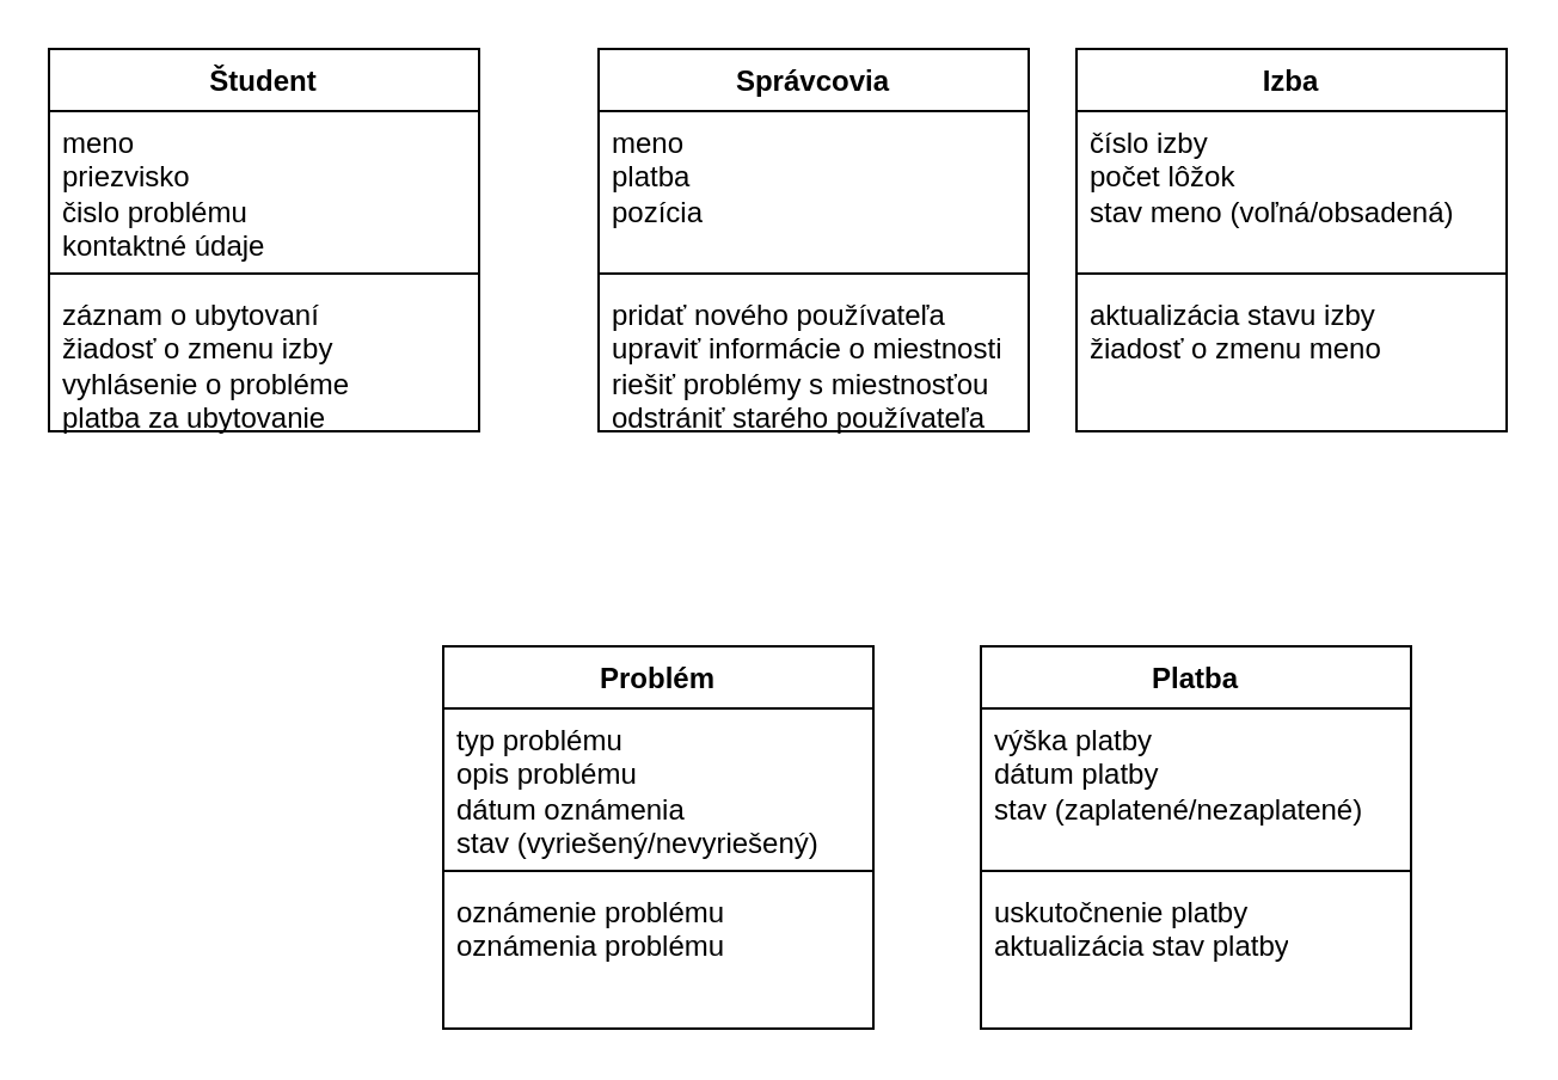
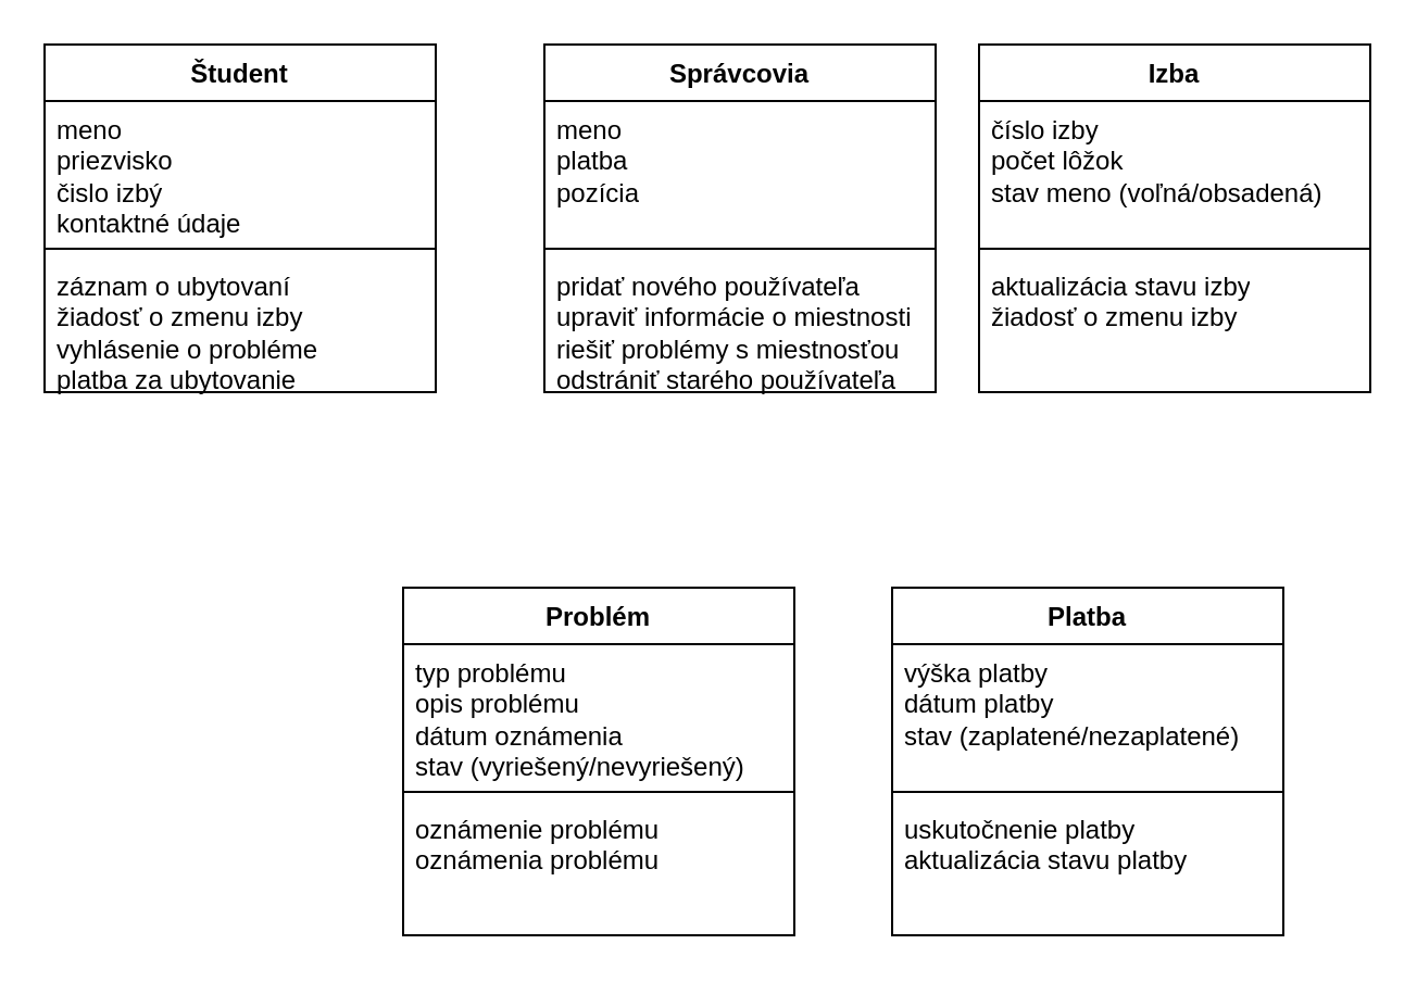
  <mxCell id="0" />
  <mxCell id="1" parent="0" />
  <mxCell id="2" value="Správcovia" style="swimlane;fontStyle=1;align=center;verticalAlign=top;childLayout=stackLayout;horizontal=1;startSize=26;horizontalStack=0;resizeParent=1;resizeParentMax=0;resizeLast=0;collapsible=1;marginBottom=0;whiteSpace=wrap;html=1;" vertex="1" parent="1"><mxGeometry x="250" y="20" width="180" height="160" as="geometry" /></mxCell>
  <mxCell id="3" value="meno&lt;br&gt;platba&lt;br&gt;pozícia" style="text;strokeColor=none;fillColor=none;align=left;verticalAlign=top;spacingLeft=4;spacingRight=4;overflow=hidden;rotatable=0;points=[[0,0.5],[1,0.5]];portConstraint=eastwest;whiteSpace=wrap;html=1;" vertex="1" parent="2"><mxGeometry y="26" width="180" height="64" as="geometry" /></mxCell>
  <mxCell id="4" value="" style="line;strokeWidth=1;fillColor=none;align=left;verticalAlign=middle;spacingTop=-1;spacingLeft=3;spacingRight=3;rotatable=0;labelPosition=right;points=[];portConstraint=eastwest;strokeColor=inherit;" vertex="1" parent="2"><mxGeometry y="90" width="180" height="8" as="geometry" /></mxCell>
  <mxCell id="5" value="pridať nového používateľa&lt;br&gt;upraviť informácie o miestnosti&lt;br&gt;riešiť problémy s miestnosťou&lt;br&gt;odstrániť starého používateľa&lt;div&gt;&lt;br/&gt;&lt;/div&gt;" style="text;strokeColor=none;fillColor=none;align=left;verticalAlign=top;spacingLeft=4;spacingRight=4;overflow=hidden;rotatable=0;points=[[0,0.5],[1,0.5]];portConstraint=eastwest;whiteSpace=wrap;html=1;" vertex="1" parent="2"><mxGeometry y="98" width="180" height="62" as="geometry" /></mxCell>
  <mxCell id="6" value="Študent" style="swimlane;fontStyle=1;align=center;verticalAlign=top;childLayout=stackLayout;horizontal=1;startSize=26;horizontalStack=0;resizeParent=1;resizeParentMax=0;resizeLast=0;collapsible=1;marginBottom=0;whiteSpace=wrap;html=1;" vertex="1" parent="1"><mxGeometry x="20" y="20" width="180" height="160" as="geometry" /></mxCell>
- <mxCell id="7" value="&lt;div&gt;meno&lt;/div&gt;&lt;div&gt;priezvisko&lt;/div&gt;&lt;div&gt;čislo problému&lt;/div&gt;&lt;div&gt;kontaktné údaje&lt;br&gt;&lt;/div&gt;" style="text;strokeColor=none;fillColor=none;align=left;verticalAlign=top;spacingLeft=4;spacingRight=4;overflow=hidden;rotatable=0;points=[[0,0.5],[1,0.5]];portConstraint=eastwest;whiteSpace=wrap;html=1;" vertex="1" parent="6"><mxGeometry y="26" width="180" height="64" as="geometry" /></mxCell>
+ <mxCell id="7" value="&lt;div&gt;meno&lt;/div&gt;&lt;div&gt;priezvisko&lt;/div&gt;&lt;div&gt;čislo izbý&lt;/div&gt;&lt;div&gt;kontaktné údaje&lt;br&gt;&lt;/div&gt;" style="text;strokeColor=none;fillColor=none;align=left;verticalAlign=top;spacingLeft=4;spacingRight=4;overflow=hidden;rotatable=0;points=[[0,0.5],[1,0.5]];portConstraint=eastwest;whiteSpace=wrap;html=1;" vertex="1" parent="6"><mxGeometry y="26" width="180" height="64" as="geometry" /></mxCell>
  <mxCell id="8" value="" style="line;strokeWidth=1;fillColor=none;align=left;verticalAlign=middle;spacingTop=-1;spacingLeft=3;spacingRight=3;rotatable=0;labelPosition=right;points=[];portConstraint=eastwest;strokeColor=inherit;" vertex="1" parent="6"><mxGeometry y="90" width="180" height="8" as="geometry" /></mxCell>
  <mxCell id="9" value="záznam o ubytovaní&lt;br&gt;žiadosť o zmenu izby&lt;br&gt;vyhlásenie o probléme&lt;br&gt;platba za ubytovanie" style="text;strokeColor=none;fillColor=none;align=left;verticalAlign=top;spacingLeft=4;spacingRight=4;overflow=hidden;rotatable=0;points=[[0,0.5],[1,0.5]];portConstraint=eastwest;whiteSpace=wrap;html=1;" vertex="1" parent="6"><mxGeometry y="98" width="180" height="62" as="geometry" /></mxCell>
  <mxCell id="10" value="Izba" style="swimlane;fontStyle=1;align=center;verticalAlign=top;childLayout=stackLayout;horizontal=1;startSize=26;horizontalStack=0;resizeParent=1;resizeParentMax=0;resizeLast=0;collapsible=1;marginBottom=0;whiteSpace=wrap;html=1;" vertex="1" parent="1"><mxGeometry x="450" y="20" width="180" height="160" as="geometry" /></mxCell>
  <mxCell id="11" value="&lt;div&gt;číslo izby&lt;/div&gt;&lt;div&gt;počet lôžok&lt;br&gt;stav meno (voľná/obsadená)&lt;br&gt;&lt;/div&gt;&lt;div&gt;&lt;br&gt;&lt;/div&gt;&lt;div&gt;&lt;br&gt;&lt;/div&gt;" style="text;strokeColor=none;fillColor=none;align=left;verticalAlign=top;spacingLeft=4;spacingRight=4;overflow=hidden;rotatable=0;points=[[0,0.5],[1,0.5]];portConstraint=eastwest;whiteSpace=wrap;html=1;" vertex="1" parent="10"><mxGeometry y="26" width="180" height="64" as="geometry" /></mxCell>
  <mxCell id="12" value="" style="line;strokeWidth=1;fillColor=none;align=left;verticalAlign=middle;spacingTop=-1;spacingLeft=3;spacingRight=3;rotatable=0;labelPosition=right;points=[];portConstraint=eastwest;strokeColor=inherit;" vertex="1" parent="10"><mxGeometry y="90" width="180" height="8" as="geometry" /></mxCell>
- <mxCell id="13" value="aktualizácia stavu izby&lt;br&gt;žiadosť o zmenu meno" style="text;strokeColor=none;fillColor=none;align=left;verticalAlign=top;spacingLeft=4;spacingRight=4;overflow=hidden;rotatable=0;points=[[0,0.5],[1,0.5]];portConstraint=eastwest;whiteSpace=wrap;html=1;" vertex="1" parent="10"><mxGeometry y="98" width="180" height="62" as="geometry" /></mxCell>
+ <mxCell id="13" value="aktualizácia stavu izby&lt;br&gt;žiadosť o zmenu izby" style="text;strokeColor=none;fillColor=none;align=left;verticalAlign=top;spacingLeft=4;spacingRight=4;overflow=hidden;rotatable=0;points=[[0,0.5],[1,0.5]];portConstraint=eastwest;whiteSpace=wrap;html=1;" vertex="1" parent="10"><mxGeometry y="98" width="180" height="62" as="geometry" /></mxCell>
  <mxCell id="14" value="Problém" style="swimlane;fontStyle=1;align=center;verticalAlign=top;childLayout=stackLayout;horizontal=1;startSize=26;horizontalStack=0;resizeParent=1;resizeParentMax=0;resizeLast=0;collapsible=1;marginBottom=0;whiteSpace=wrap;html=1;" vertex="1" parent="1"><mxGeometry x="185" y="270" width="180" height="160" as="geometry" /></mxCell>
  <mxCell id="15" value="typ problému&lt;br&gt;opis problému&lt;br&gt;dátum oznámenia&lt;br&gt;stav (vyriešený/nevyriešený)" style="text;strokeColor=none;fillColor=none;align=left;verticalAlign=top;spacingLeft=4;spacingRight=4;overflow=hidden;rotatable=0;points=[[0,0.5],[1,0.5]];portConstraint=eastwest;whiteSpace=wrap;html=1;" vertex="1" parent="14"><mxGeometry y="26" width="180" height="64" as="geometry" /></mxCell>
  <mxCell id="16" value="" style="line;strokeWidth=1;fillColor=none;align=left;verticalAlign=middle;spacingTop=-1;spacingLeft=3;spacingRight=3;rotatable=0;labelPosition=right;points=[];portConstraint=eastwest;strokeColor=inherit;" vertex="1" parent="14"><mxGeometry y="90" width="180" height="8" as="geometry" /></mxCell>
  <mxCell id="17" value="oznámenie problému&lt;br&gt;oznámenia problému" style="text;strokeColor=none;fillColor=none;align=left;verticalAlign=top;spacingLeft=4;spacingRight=4;overflow=hidden;rotatable=0;points=[[0,0.5],[1,0.5]];portConstraint=eastwest;whiteSpace=wrap;html=1;" vertex="1" parent="14"><mxGeometry y="98" width="180" height="62" as="geometry" /></mxCell>
  <mxCell id="18" value="Platba" style="swimlane;fontStyle=1;align=center;verticalAlign=top;childLayout=stackLayout;horizontal=1;startSize=26;horizontalStack=0;resizeParent=1;resizeParentMax=0;resizeLast=0;collapsible=1;marginBottom=0;whiteSpace=wrap;html=1;" vertex="1" parent="1"><mxGeometry x="410" y="270" width="180" height="160" as="geometry" /></mxCell>
  <mxCell id="19" value="výška platby&lt;br&gt;dátum platby&lt;br&gt;stav (zaplatené/nezaplatené)" style="text;strokeColor=none;fillColor=none;align=left;verticalAlign=top;spacingLeft=4;spacingRight=4;overflow=hidden;rotatable=0;points=[[0,0.5],[1,0.5]];portConstraint=eastwest;whiteSpace=wrap;html=1;" vertex="1" parent="18"><mxGeometry y="26" width="180" height="64" as="geometry" /></mxCell>
  <mxCell id="20" value="" style="line;strokeWidth=1;fillColor=none;align=left;verticalAlign=middle;spacingTop=-1;spacingLeft=3;spacingRight=3;rotatable=0;labelPosition=right;points=[];portConstraint=eastwest;strokeColor=inherit;" vertex="1" parent="18"><mxGeometry y="90" width="180" height="8" as="geometry" /></mxCell>
- <mxCell id="21" value="uskutočnenie platby&lt;br&gt;aktualizácia stav platby" style="text;strokeColor=none;fillColor=none;align=left;verticalAlign=top;spacingLeft=4;spacingRight=4;overflow=hidden;rotatable=0;points=[[0,0.5],[1,0.5]];portConstraint=eastwest;whiteSpace=wrap;html=1;" vertex="1" parent="18"><mxGeometry y="98" width="180" height="62" as="geometry" /></mxCell>
+ <mxCell id="21" value="uskutočnenie platby&lt;br&gt;aktualizácia stavu platby" style="text;strokeColor=none;fillColor=none;align=left;verticalAlign=top;spacingLeft=4;spacingRight=4;overflow=hidden;rotatable=0;points=[[0,0.5],[1,0.5]];portConstraint=eastwest;whiteSpace=wrap;html=1;" vertex="1" parent="18"><mxGeometry y="98" width="180" height="62" as="geometry" /></mxCell>
